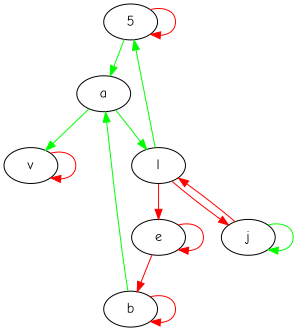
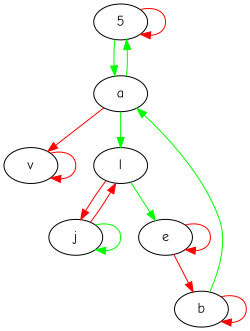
  digraph {
    fontname="Comic Neue"
    node [fontname="Comic Neue"]
    edge [color=red fontname="Comic Neue"]
    n1 [label=5]
    a
    v
    l
    j
    e
    b
    n1 -> n1
    n1 -> a [color=green]
-   l -> n1 [color=green]
-   a -> v [color=green]
+   a -> n1 [color=green]
+   a -> v
    a -> l [color=green]
    v -> v
    l -> j
-   l -> e
+   l -> e [color=green]
    j -> l
    j -> j [color=green]
    e -> e
    e -> b
    b -> a [color=green]
    b -> b
  }
